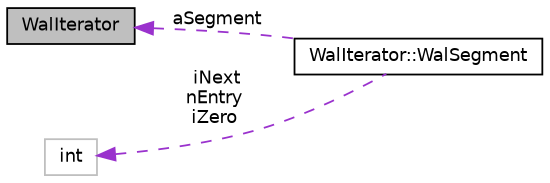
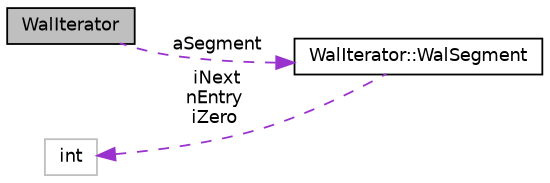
  digraph {
    rankdir=LR
    node [color=black fillcolor=white fontname=Helvetica fontsize=10 shape=record style=filled]
    edge [color=darkorchid3 dir=back fontname=Helvetica fontsize=10 labelfontname=Helvetica labelfontsize=10 style=dashed]
    n1 [fillcolor=grey75 fontcolor=black height=0.2 label=WalIterator width=0.4]
    n2 [color=grey75 height=0.2 label=int width=0.4]
    n3 [height=0.2 label="WalIterator::WalSegment" width=0.4]
    n2 -> n3 [label=" iNext\nnEntry\niZero"]
-   n1 -> n3 [label=" aSegment"]
+   n3 -> n1 [label=" aSegment"]
  }
